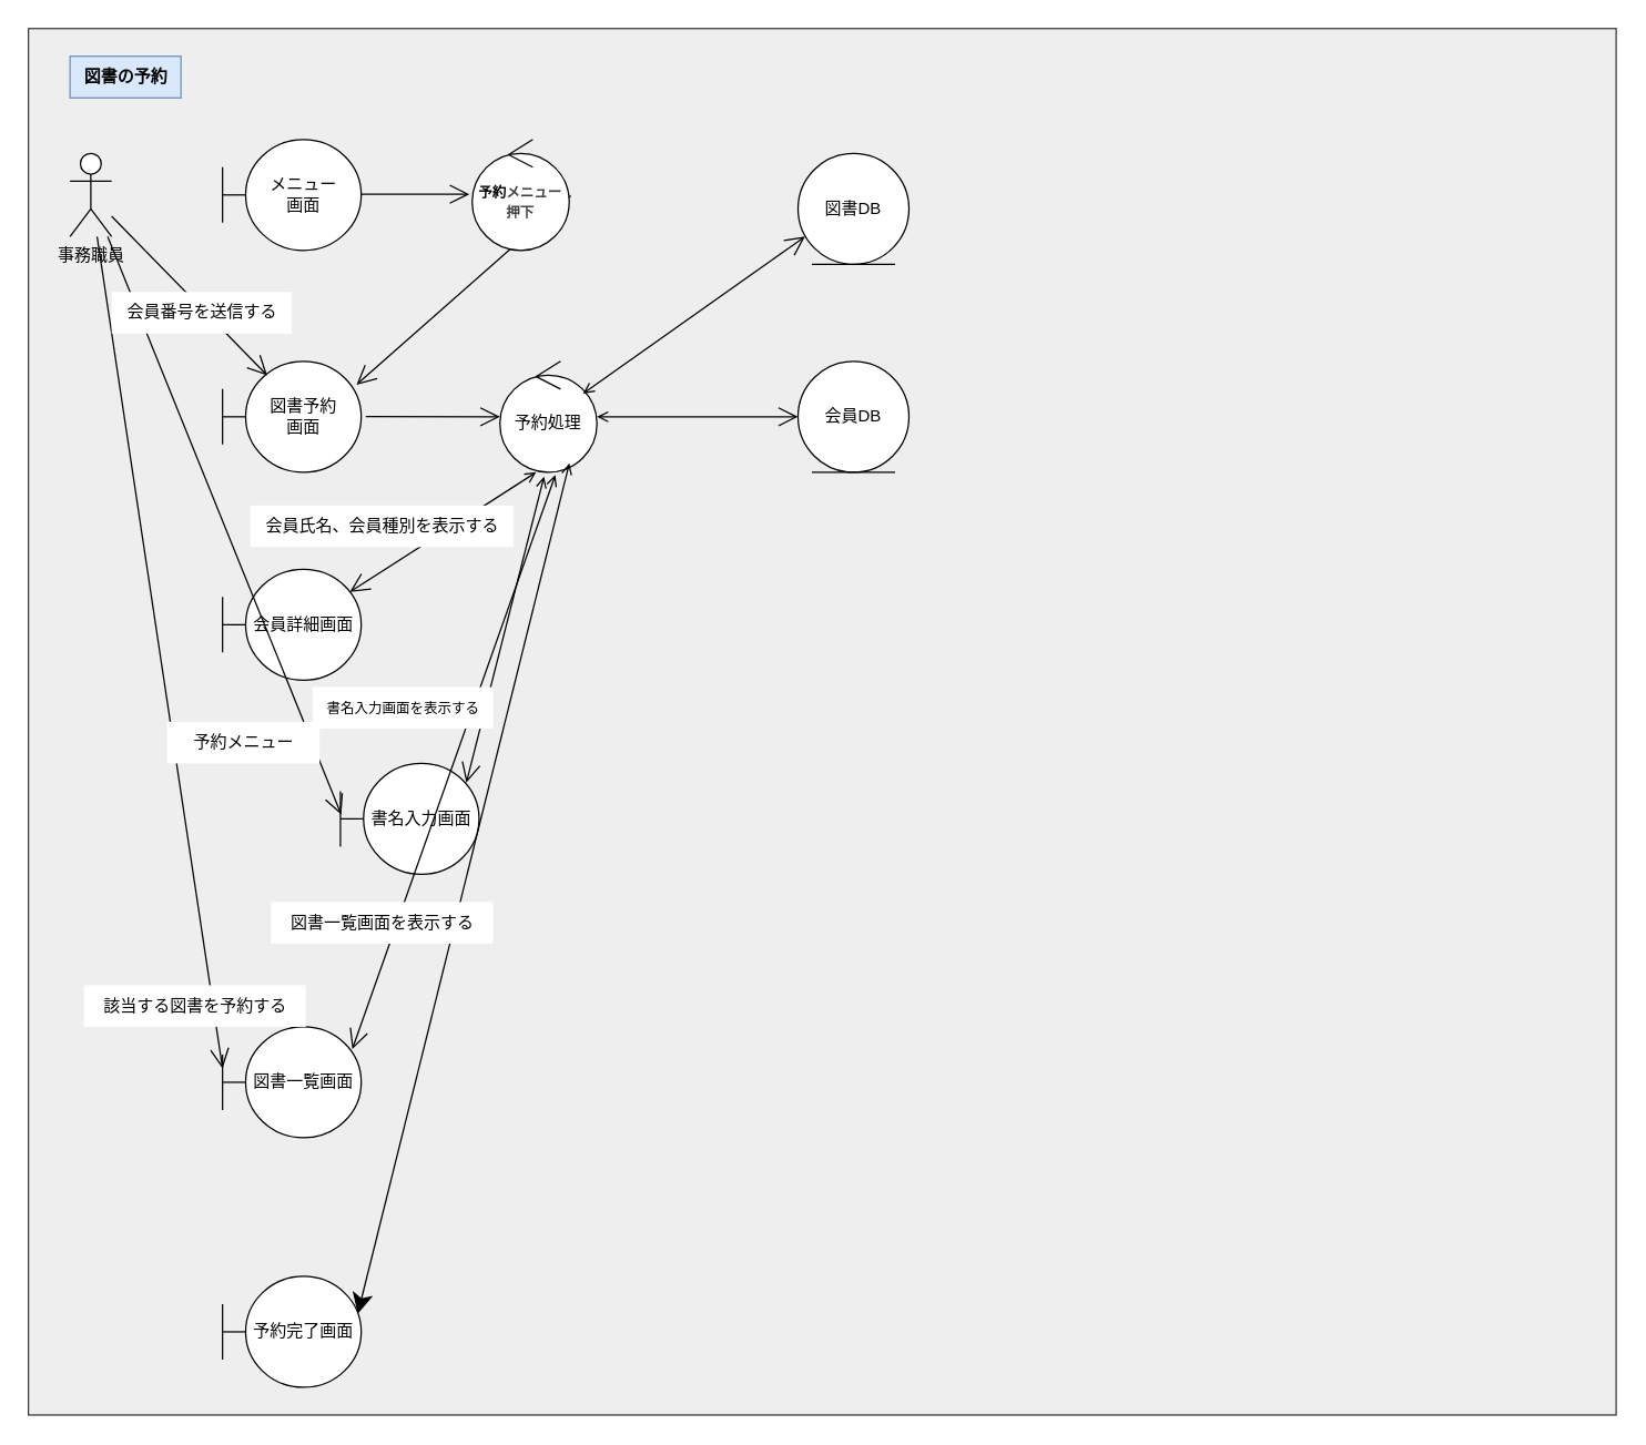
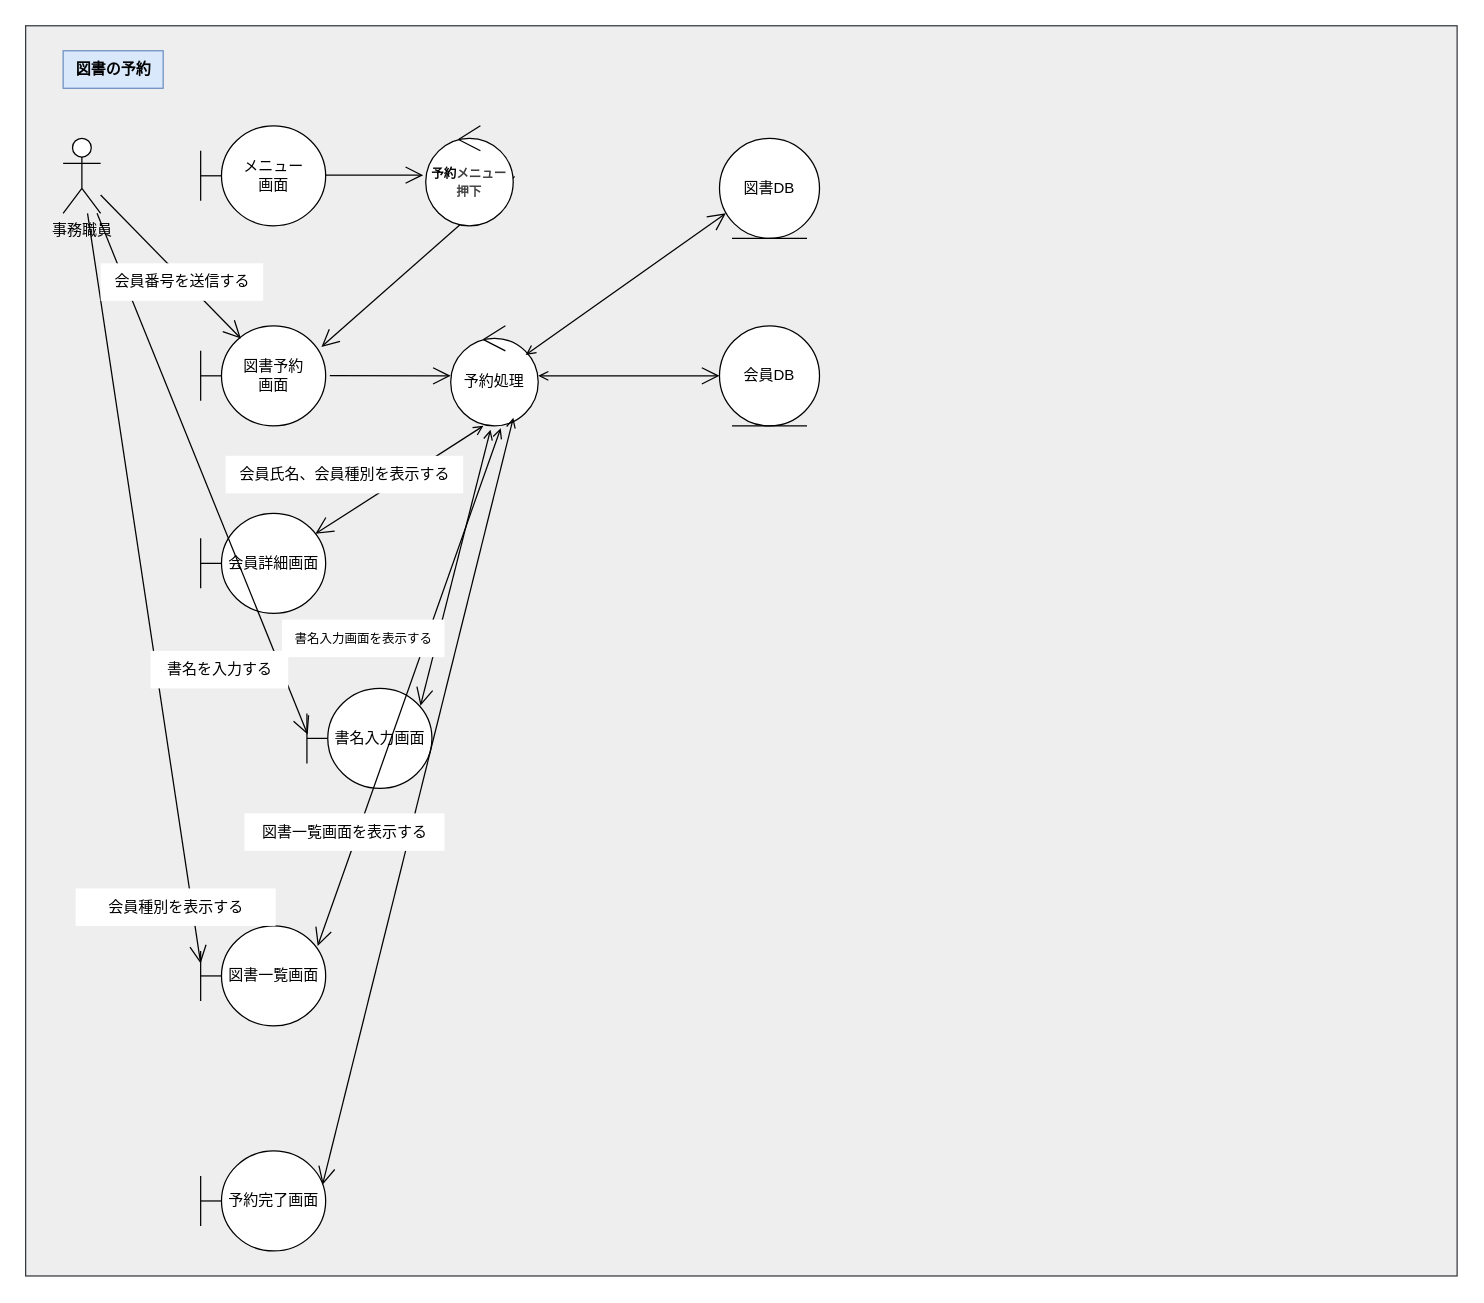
  <mxCell id="0" />
  <mxCell id="1" parent="0" />
  <mxCell id="2" value="" style="rounded=0;whiteSpace=wrap;html=1;fillColor=#eeeeee;strokeColor=#36393d;" vertex="1" parent="1"><mxGeometry x="20" y="20" width="1145" height="1000" as="geometry" /></mxCell>
  <mxCell id="3" value="事務職員" style="shape=umlActor;verticalLabelPosition=bottom;verticalAlign=top;html=1;" parent="1" vertex="1"><mxGeometry x="50" y="110" width="30" height="60" as="geometry" /></mxCell>
  <mxCell id="4" value="メニュー&lt;div&gt;画面&lt;/div&gt;" style="shape=umlBoundary;whiteSpace=wrap;html=1;" parent="1" vertex="1"><mxGeometry x="160" y="100" width="100" height="80" as="geometry" /></mxCell>
  <mxCell id="5" value="" style="endArrow=open;endFill=1;endSize=12;html=1;entryX=0.966;entryY=0.211;entryDx=0;entryDy=0;entryPerimeter=0;exitX=1.016;exitY=0.507;exitDx=0;exitDy=0;exitPerimeter=0;" parent="1" source="8" target="6" edge="1"><mxGeometry width="160" relative="1" as="geometry"><mxPoint x="420" y="141" as="sourcePoint" /><mxPoint x="420" y="139.5" as="targetPoint" /></mxGeometry></mxCell>
  <mxCell id="6" value="図書予約&lt;div&gt;画面&lt;/div&gt;" style="shape=umlBoundary;whiteSpace=wrap;html=1;" parent="1" vertex="1"><mxGeometry x="160" y="260" width="100" height="80" as="geometry" /></mxCell>
  <mxCell id="7" value="" style="endArrow=open;endFill=1;endSize=12;html=1;entryX=-0.017;entryY=0.507;entryDx=0;entryDy=0;entryPerimeter=0;" parent="1" edge="1"><mxGeometry width="160" relative="1" as="geometry"><mxPoint x="260" y="139.5" as="sourcePoint" /><mxPoint x="338" y="139.5" as="targetPoint" /></mxGeometry></mxCell>
  <mxCell id="8" value="&lt;font style=&quot;font-size: 10px;&quot;&gt;&lt;b style=&quot;&quot;&gt;予約&lt;span style=&quot;color: rgb(63, 63, 63); background-color: transparent;&quot;&gt;メニュー&lt;/span&gt;&lt;/b&gt;&lt;/font&gt;&lt;div&gt;&lt;font style=&quot;font-size: 10px;&quot;&gt;&lt;span style=&quot;color: rgb(63, 63, 63); background-color: transparent;&quot;&gt;&lt;b style=&quot;&quot;&gt;押下&lt;/b&gt;&lt;/span&gt;&lt;/font&gt;&lt;/div&gt;" style="ellipse;shape=umlControl;whiteSpace=wrap;html=1;" parent="1" vertex="1"><mxGeometry x="340" y="100" width="70" height="80" as="geometry" /></mxCell>
  <mxCell id="9" value="" style="endArrow=open;endFill=1;endSize=12;html=1;entryX=0.322;entryY=0.127;entryDx=0;entryDy=0;entryPerimeter=0;" parent="1" source="3" target="6" edge="1"><mxGeometry width="160" relative="1" as="geometry"><mxPoint x="170" y="380" as="sourcePoint" /><mxPoint x="170" y="250" as="targetPoint" /></mxGeometry></mxCell>
  <mxCell id="10" value="予約処理" style="ellipse;shape=umlControl;whiteSpace=wrap;html=1;" parent="1" vertex="1"><mxGeometry x="360" y="260" width="70" height="80" as="geometry" /></mxCell>
  <mxCell id="11" value="" style="endArrow=open;endFill=1;endSize=12;html=1;exitX=1.033;exitY=0.499;exitDx=0;exitDy=0;exitPerimeter=0;" parent="1" source="6" edge="1"><mxGeometry width="160" relative="1" as="geometry"><mxPoint x="270" y="300" as="sourcePoint" /><mxPoint x="360" y="300" as="targetPoint" /></mxGeometry></mxCell>
  <mxCell id="12" value="会員DB" style="ellipse;shape=umlEntity;whiteSpace=wrap;html=1;" parent="1" vertex="1"><mxGeometry x="575" y="260" width="80" height="80" as="geometry" /></mxCell>
  <mxCell id="13" value="会員詳細画面" style="shape=umlBoundary;whiteSpace=wrap;html=1;" parent="1" vertex="1"><mxGeometry x="160" y="410" width="100" height="80" as="geometry" /></mxCell>
  <mxCell id="14" value="" style="endArrow=open;endFill=0;endSize=12;html=1;exitX=0.374;exitY=1.039;exitDx=0;exitDy=0;exitPerimeter=0;entryX=0.918;entryY=0.244;entryDx=0;entryDy=0;entryPerimeter=0;startArrow=open;startFill=0;strokeWidth=1;" parent="1" edge="1"><mxGeometry width="160" relative="1" as="geometry"><mxPoint x="386.18" y="340" as="sourcePoint" /><mxPoint x="251.8" y="426.4" as="targetPoint" /></mxGeometry></mxCell>
  <mxCell id="15" value="会員氏名、会員種別を表示する" style="text;html=1;align=center;verticalAlign=middle;resizable=0;points=[];autosize=1;fillColor=default;" parent="1" vertex="1"><mxGeometry x="180" y="364" width="190" height="30" as="geometry" /></mxCell>
  <mxCell id="16" value="書名入力画面" style="shape=umlBoundary;whiteSpace=wrap;html=1;" parent="1" vertex="1"><mxGeometry x="245" y="550" width="100" height="80" as="geometry" /></mxCell>
  <mxCell id="17" value="" style="endArrow=open;endFill=1;endSize=12;html=1;entryX=0.908;entryY=0.174;entryDx=0;entryDy=0;entryPerimeter=0;startArrow=open;startFill=0;exitX=0.455;exitY=1.039;exitDx=0;exitDy=0;exitPerimeter=0;" parent="1" target="16" edge="1" source="10"><mxGeometry width="160" relative="1" as="geometry"><mxPoint x="401.6" y="323.64" as="sourcePoint" /><mxPoint x="250" y="576.36" as="targetPoint" /></mxGeometry></mxCell>
  <mxCell id="18" value="" style="endArrow=open;endFill=1;endSize=12;html=1;entryX=0.006;entryY=0.462;entryDx=0;entryDy=0;entryPerimeter=0;" parent="1" target="16" edge="1" source="3"><mxGeometry width="160" relative="1" as="geometry"><mxPoint x="60" y="190" as="sourcePoint" /><mxPoint x="370" y="350" as="targetPoint" /></mxGeometry></mxCell>
  <mxCell id="19" value="図書一覧画面" style="shape=umlBoundary;whiteSpace=wrap;html=1;" vertex="1" parent="1"><mxGeometry x="160" y="740" width="100" height="80" as="geometry" /></mxCell>
  <mxCell id="20" value="" style="endArrow=open;endFill=1;endSize=12;html=1;entryX=0.936;entryY=0.2;entryDx=0;entryDy=0;entryPerimeter=0;startArrow=open;startFill=0;" edge="1" parent="1" target="19"><mxGeometry width="160" relative="1" as="geometry"><mxPoint x="400" y="342" as="sourcePoint" /><mxPoint x="250" y="711" as="targetPoint" /></mxGeometry></mxCell>
  <mxCell id="21" value="" style="endArrow=open;endFill=1;endSize=12;html=1;entryX=0;entryY=0.375;entryDx=0;entryDy=0;entryPerimeter=0;" edge="1" parent="1" source="3" target="19"><mxGeometry width="160" relative="1" as="geometry"><mxPoint x="40" y="230" as="sourcePoint" /><mxPoint x="141" y="627" as="targetPoint" /></mxGeometry></mxCell>
- <mxCell id="22" value="該当する図書を予約する" style="text;html=1;align=center;verticalAlign=middle;resizable=0;points=[];autosize=1;fillColor=default;" vertex="1" parent="1"><mxGeometry x="60" y="710" width="160" height="30" as="geometry" /></mxCell>
+ <mxCell id="22" value="会員種別を表示する" style="text;html=1;align=center;verticalAlign=middle;resizable=0;points=[];autosize=1;fillColor=default;" vertex="1" parent="1"><mxGeometry x="60" y="710" width="160" height="30" as="geometry" /></mxCell>
  <mxCell id="23" value="予約完了画面" style="shape=umlBoundary;whiteSpace=wrap;html=1;" vertex="1" parent="1"><mxGeometry x="160" y="920" width="100" height="80" as="geometry" /></mxCell>
- <mxCell id="24" value="" style="endArrow=classic;endFill=1;endSize=12;html=1;entryX=0.975;entryY=0.337;entryDx=0;entryDy=0;entryPerimeter=0;startArrow=open;startFill=0;exitX=0.716;exitY=0.919;exitDx=0;exitDy=0;exitPerimeter=0;" edge="1" parent="1" source="10" target="23"><mxGeometry width="160" relative="1" as="geometry"><mxPoint x="410" y="352" as="sourcePoint" /><mxPoint x="264" y="766" as="targetPoint" /></mxGeometry></mxCell>
+ <mxCell id="24" value="" style="endArrow=open;endFill=1;endSize=12;html=1;entryX=0.975;entryY=0.337;entryDx=0;entryDy=0;entryPerimeter=0;startArrow=open;startFill=0;exitX=0.716;exitY=0.919;exitDx=0;exitDy=0;exitPerimeter=0;" edge="1" parent="1" source="10" target="23"><mxGeometry width="160" relative="1" as="geometry"><mxPoint x="410" y="352" as="sourcePoint" /><mxPoint x="264" y="766" as="targetPoint" /></mxGeometry></mxCell>
  <mxCell id="25" value="図書DB" style="ellipse;shape=umlEntity;whiteSpace=wrap;html=1;" vertex="1" parent="1"><mxGeometry x="575" y="110" width="80" height="80" as="geometry" /></mxCell>
  <mxCell id="26" value="" style="endArrow=open;endFill=0;endSize=12;html=1;exitX=0.697;exitY=0.176;exitDx=0;exitDy=0;exitPerimeter=0;startArrow=open;startFill=0;entryX=0.063;entryY=0.75;entryDx=0;entryDy=0;entryPerimeter=0;" edge="1" parent="1" target="25"><mxGeometry width="160" relative="1" as="geometry"><mxPoint x="420" y="283.28" as="sourcePoint" /><mxPoint x="590" y="170" as="targetPoint" /></mxGeometry></mxCell>
  <mxCell id="27" value="" style="endArrow=open;endFill=1;endSize=12;html=1;exitX=1;exitY=0.5;exitDx=0;exitDy=0;exitPerimeter=0;entryX=0;entryY=0.5;entryDx=0;entryDy=0;startArrow=open;startFill=0;" edge="1" parent="1" source="10" target="12"><mxGeometry width="160" relative="1" as="geometry"><mxPoint x="419" y="284" as="sourcePoint" /><mxPoint x="586" y="171" as="targetPoint" /></mxGeometry></mxCell>
  <mxCell id="28" value="図書の予約" style="text;html=1;align=center;verticalAlign=middle;resizable=0;points=[];autosize=1;strokeColor=#6c8ebf;fillColor=#dae8fc;fontStyle=1" vertex="1" parent="1"><mxGeometry x="50" y="40" width="80" height="30" as="geometry" /></mxCell>
  <mxCell id="29" value="&lt;font style=&quot;font-size: 10px;&quot;&gt;書名入力画面を表示する&lt;/font&gt;" style="text;html=1;align=center;verticalAlign=middle;resizable=0;points=[];autosize=1;fillColor=default;" parent="1" vertex="1"><mxGeometry x="225" y="495" width="130" height="30" as="geometry" /></mxCell>
- <mxCell id="30" value="予約メニュー" style="text;html=1;align=center;verticalAlign=middle;resizable=0;points=[];autosize=1;strokeColor=none;fillColor=default;" parent="1" vertex="1"><mxGeometry x="120" y="520" width="110" height="30" as="geometry" /></mxCell>
+ <mxCell id="30" value="書名を入力する" style="text;html=1;align=center;verticalAlign=middle;resizable=0;points=[];autosize=1;strokeColor=none;fillColor=default;" parent="1" vertex="1"><mxGeometry x="120" y="520" width="110" height="30" as="geometry" /></mxCell>
  <mxCell id="31" value="会員番号を送信する" style="text;html=1;align=center;verticalAlign=middle;resizable=0;points=[];autosize=1;strokeColor=none;fillColor=default;" parent="1" vertex="1"><mxGeometry x="80" y="210" width="130" height="30" as="geometry" /></mxCell>
  <mxCell id="32" value="図書一覧画面を表示する" style="text;html=1;align=center;verticalAlign=middle;resizable=0;points=[];autosize=1;strokeColor=none;fillColor=default;" vertex="1" parent="1"><mxGeometry x="195" y="650" width="160" height="30" as="geometry" /></mxCell>
